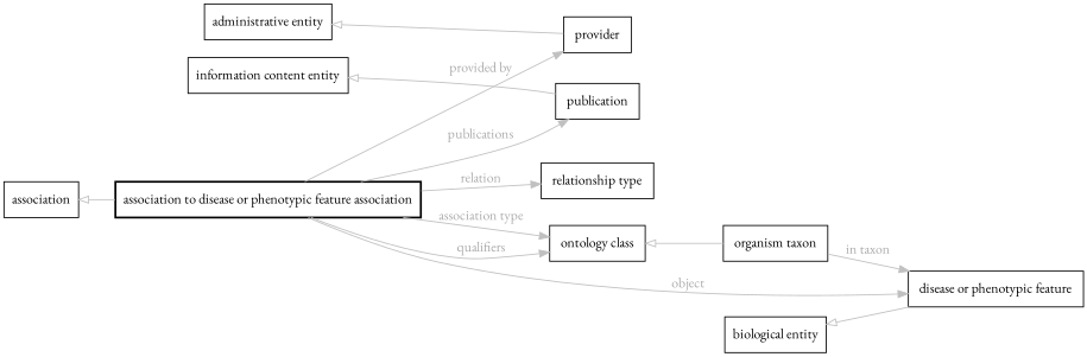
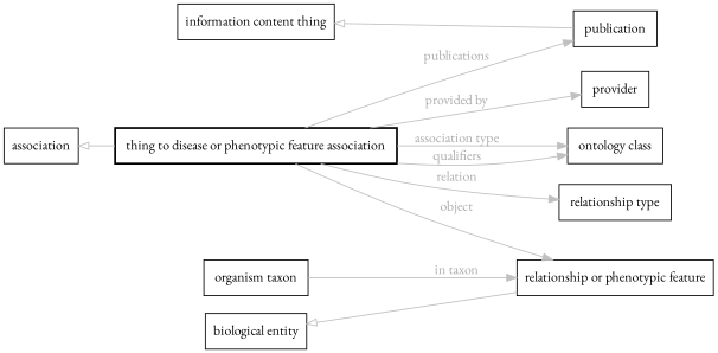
  digraph {
    fontname="EB Garamond"
    fontsize=32
    penwidth=5
    rankdir=LR
    node [color=black fontname="EB Garamond" shape=rectangle style=solid]
    edge [color=gray fontcolor=darkgray fontname="EB Garamond"]
-   n1 [label="association to disease or phenotypic feature association" style=bold]
+   n1 [label=" thing to disease or phenotypic feature association " style=bold]
    n2 [label=" provider "]
    n3 [label=" publication "]
    n4 [label=" ontology class "]
-   n5 [label=" disease or phenotypic feature "]
+   n5 [label="relationship or phenotypic feature"]
    n6 [label=" relationship type "]
    n7 [label=" organism taxon "]
    association [style=""]
-   "administrative entity" [style=""]
-   "information content entity" [style=""]
+   "information content entity" [label="information content thing" style=""]
    "biological entity" [style=""]
    n1 -> n2 [label="provided by"]
    n1 -> n3 [label=publications]
    n1 -> n4 [label=qualifiers]
    n1 -> n4 [label="association type"]
    n1 -> n5 [label=object]
    n1 -> n6 [label=relation]
-   n4 -> n7 [arrowtail=onormal dir=back]
    n7 -> n5 [label="in taxon"]
    association -> n1 [arrowtail=onormal dir=back]
-   "administrative entity" -> n2 [arrowtail=onormal dir=back]
    "information content entity" -> n3 [arrowtail=onormal dir=back]
    "biological entity" -> n5 [arrowtail=onormal dir=back]
  }
